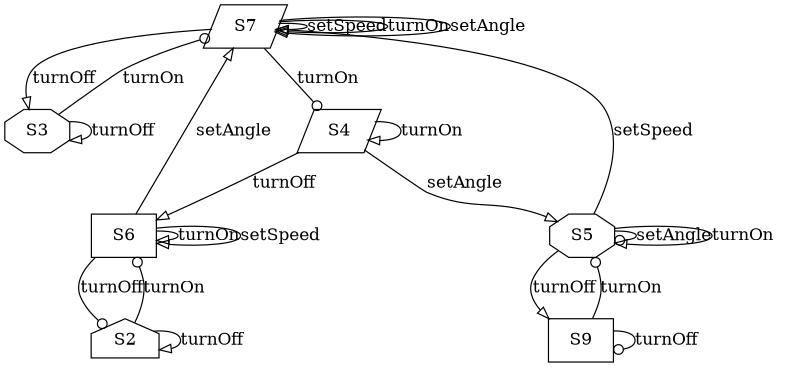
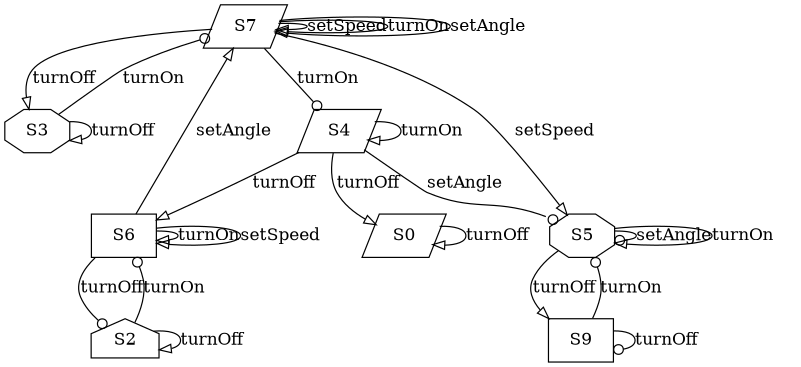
  digraph {
    node [shape=parallelogram]
    edge [arrowhead=onormal]
    S7
    S3 [shape=octagon]
    S4
    S6 [shape=box]
    S2 [shape=house]
    n6 [label=S9 shape=box]
    S5 [shape=octagon]
+   S0
    S7 -> S7 [label=setSpeed]
    S7 -> S7 [label=turnOn]
    S7 -> S7 [label=setAngle]
    S7 -> S3 [label=turnOff]
    S7 -> S4 [arrowhead=odot label=turnOn]
    S3 -> S7 [arrowhead=odot label=turnOn]
    S3 -> S3 [label=turnOff]
    S4 -> S4 [label=turnOn]
    S4 -> S6 [label=turnOff]
-   S4 -> S5 [label=setAngle]
+   S4 -> S5 [arrowhead=odot label=setAngle]
+   S4 -> S0 [label=turnOff]
    S6 -> S7 [label=setAngle]
    S6 -> S6 [label=turnOn]
    S6 -> S6 [label=setSpeed]
    S6 -> S2 [arrowhead=odot label=turnOff]
    S2 -> S6 [arrowhead=odot label=turnOn]
    S2 -> S2 [label=turnOff]
    n6 -> n6 [arrowhead=odot label=turnOff]
    n6 -> S5 [arrowhead=odot label=turnOn]
-   S5 -> S7 [label=setSpeed]
+   S7 -> S5 [label=setSpeed]
    S5 -> n6 [label=turnOff]
    S5 -> S5 [arrowhead=odot label=setAngle]
    S5 -> S5 [label=turnOn]
+   S0 -> S0 [label=turnOff]
  }
